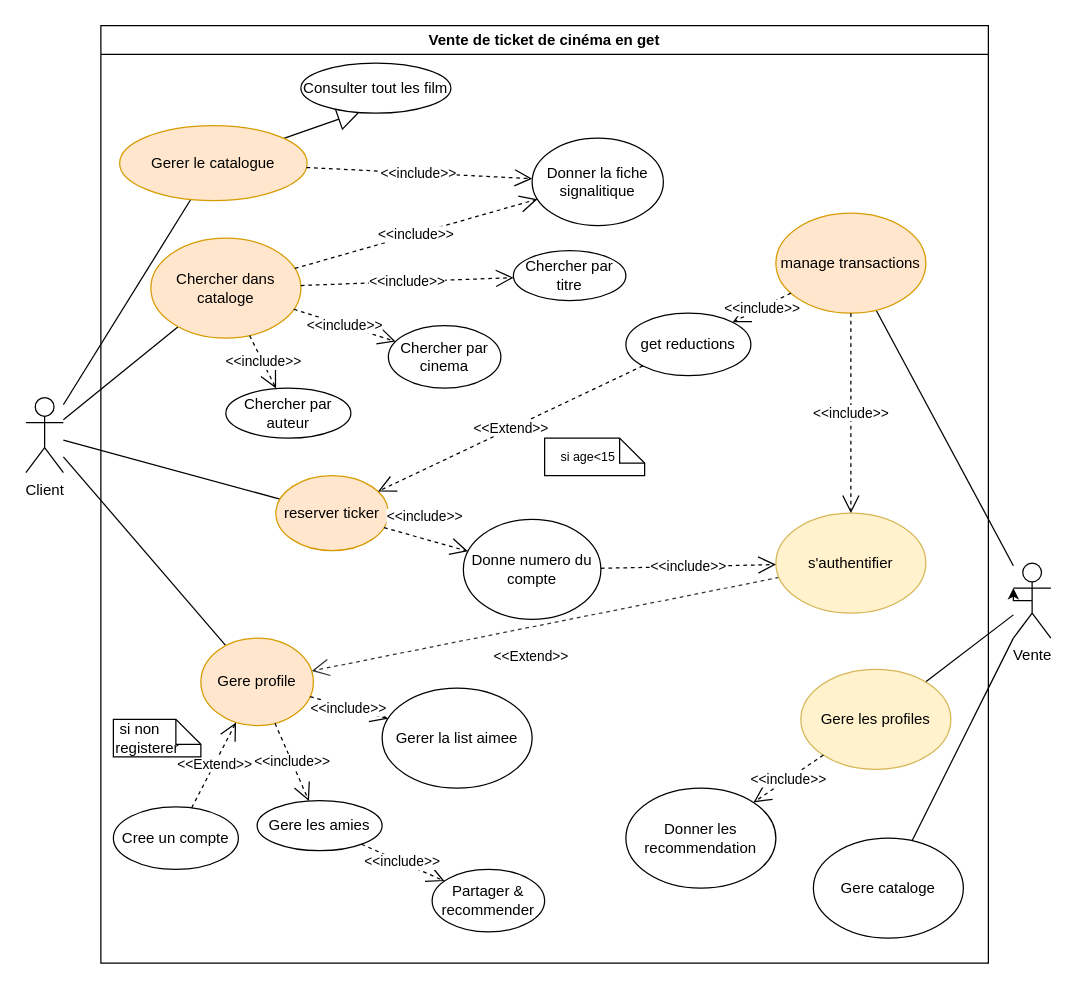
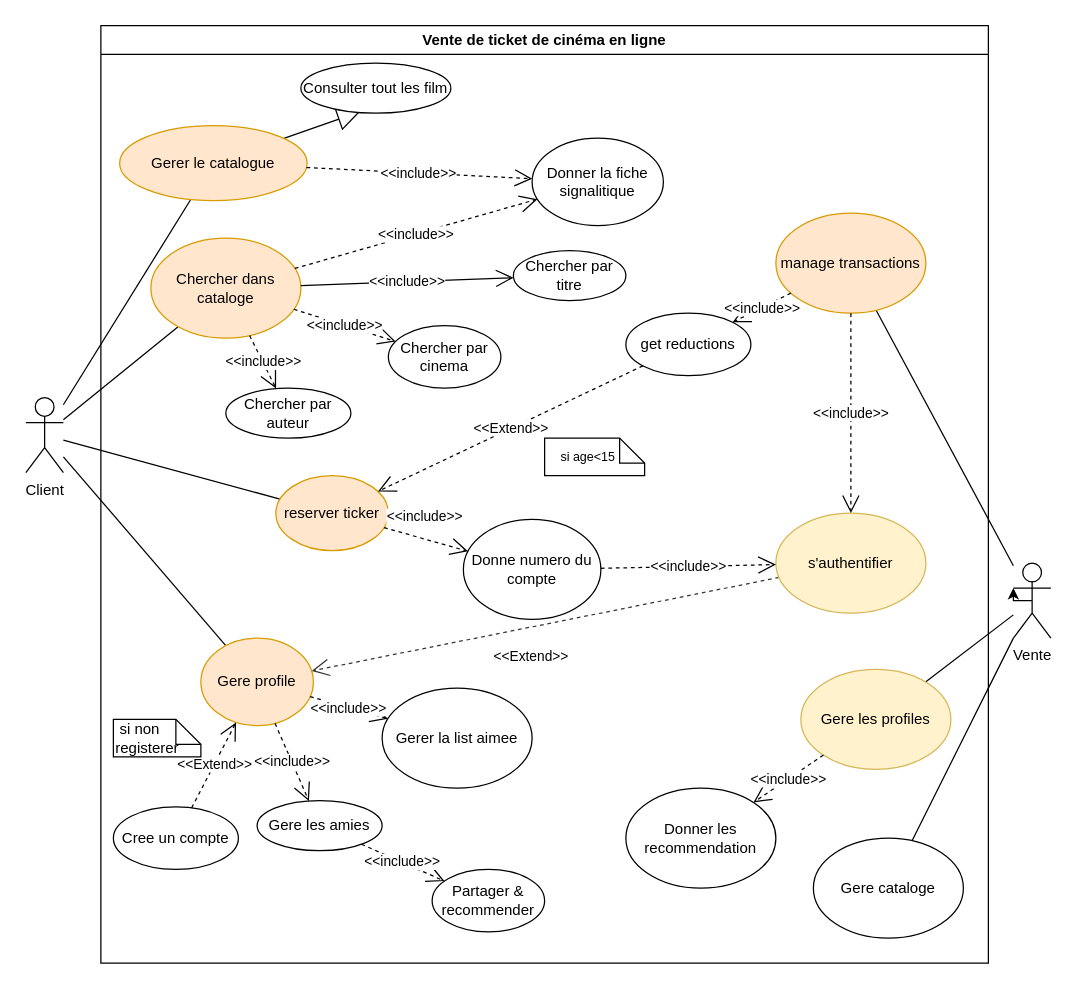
  <mxCell id="0" />
  <mxCell id="1" parent="0" />
  <mxCell id="2" value="Client" style="shape=umlActor;verticalLabelPosition=bottom;verticalAlign=top;html=1;outlineConnect=0;" parent="1" vertex="1"><mxGeometry x="20" y="317.5" width="30" height="60" as="geometry" /></mxCell>
  <mxCell id="3" value="Vente" style="shape=umlActor;verticalLabelPosition=bottom;verticalAlign=top;html=1;outlineConnect=0;" parent="1" vertex="1"><mxGeometry x="810" y="450" width="30" height="60" as="geometry" /></mxCell>
  <mxCell id="4" value="" style="endArrow=none;html=1;rounded=0;" parent="1" source="2" target="15" edge="1"><mxGeometry width="50" height="50" relative="1" as="geometry"><mxPoint x="460" y="220" as="sourcePoint" /><mxPoint x="510" y="170" as="targetPoint" /></mxGeometry></mxCell>
  <mxCell id="5" value="" style="endArrow=none;html=1;rounded=0;" parent="1" source="2" target="20" edge="1"><mxGeometry width="50" height="50" relative="1" as="geometry"><mxPoint x="90" y="210" as="sourcePoint" /><mxPoint x="140" y="160" as="targetPoint" /></mxGeometry></mxCell>
  <mxCell id="6" value="" style="endArrow=none;html=1;rounded=0;" parent="1" source="2" target="21" edge="1"><mxGeometry width="50" height="50" relative="1" as="geometry"><mxPoint x="130" y="290" as="sourcePoint" /><mxPoint x="180" y="240" as="targetPoint" /></mxGeometry></mxCell>
  <mxCell id="7" value="" style="endArrow=none;html=1;rounded=0;" parent="1" source="25" target="3" edge="1"><mxGeometry width="50" height="50" relative="1" as="geometry"><mxPoint x="720" y="440" as="sourcePoint" /><mxPoint x="770" y="390" as="targetPoint" /></mxGeometry></mxCell>
  <mxCell id="8" value="" style="endArrow=none;html=1;rounded=0;" parent="1" source="26" target="3" edge="1"><mxGeometry width="50" height="50" relative="1" as="geometry"><mxPoint x="739" y="383" as="sourcePoint" /><mxPoint x="830" y="372" as="targetPoint" /></mxGeometry></mxCell>
  <mxCell id="9" value="" style="endArrow=none;html=1;rounded=0;" parent="1" source="27" target="3" edge="1"><mxGeometry width="50" height="50" relative="1" as="geometry"><mxPoint x="685" y="483" as="sourcePoint" /><mxPoint x="840" y="382" as="targetPoint" /></mxGeometry></mxCell>
  <mxCell id="10" value="" style="endArrow=none;html=1;rounded=0;" parent="1" source="2" target="29" edge="1"><mxGeometry width="50" height="50" relative="1" as="geometry"><mxPoint x="360" y="530" as="sourcePoint" /><mxPoint x="410" y="480" as="targetPoint" /></mxGeometry></mxCell>
  <mxCell id="11" style="edgeStyle=orthogonalEdgeStyle;rounded=0;orthogonalLoop=1;jettySize=auto;html=1;exitX=0.5;exitY=0.5;exitDx=0;exitDy=0;exitPerimeter=0;entryX=0;entryY=0.333;entryDx=0;entryDy=0;entryPerimeter=0;" parent="1" source="3" target="3" edge="1"><mxGeometry relative="1" as="geometry" /></mxCell>
- <mxCell id="12" value="Vente de ticket de cinéma en get" style="swimlane;whiteSpace=wrap;html=1;" parent="1" vertex="1"><mxGeometry x="80" y="20" width="710" height="750" as="geometry" /></mxCell>
+ <mxCell id="12" value="Vente de ticket de cinéma en ligne" style="swimlane;whiteSpace=wrap;html=1;" parent="1" vertex="1"><mxGeometry x="80" y="20" width="710" height="750" as="geometry" /></mxCell>
  <mxCell id="13" value="" style="endArrow=block;endSize=16;endFill=0;html=1;rounded=0;entryX=0.396;entryY=0.969;entryDx=0;entryDy=0;entryPerimeter=0;" parent="12" source="20" target="22" edge="1"><mxGeometry width="160" relative="1" as="geometry"><mxPoint x="160" y="150" as="sourcePoint" /><mxPoint x="290" y="150" as="targetPoint" /></mxGeometry></mxCell>
  <mxCell id="14" value="&amp;lt;&amp;lt;Extend&amp;gt;&amp;gt;" style="endArrow=open;endSize=12;dashed=1;html=1;rounded=0;shadow=0;flowAnimation=0;opacity=80;" edge="1" parent="12" source="45" target="15"><mxGeometry x="0.087" y="23" width="160" relative="1" as="geometry"><mxPoint x="89" y="605" as="sourcePoint" /><mxPoint x="310" y="590" as="targetPoint" /><mxPoint as="offset" /></mxGeometry></mxCell>
  <mxCell id="15" value="Gere profile" style="ellipse;whiteSpace=wrap;html=1;fillColor=#ffe6cc;strokeColor=#d79b00;" parent="12" vertex="1"><mxGeometry x="80" y="490" width="90" height="70" as="geometry" /></mxCell>
  <mxCell id="16" value="Cree un compte" style="ellipse;whiteSpace=wrap;html=1;" parent="12" vertex="1"><mxGeometry x="10" y="625" width="100" height="50" as="geometry" /></mxCell>
  <mxCell id="17" value="Chercher par cinema" style="ellipse;whiteSpace=wrap;html=1;" parent="12" vertex="1"><mxGeometry x="230" y="240" width="90" height="50" as="geometry" /></mxCell>
  <mxCell id="18" value="Chercher par auteur" style="ellipse;whiteSpace=wrap;html=1;" parent="12" vertex="1"><mxGeometry x="100" y="290" width="100" height="40" as="geometry" /></mxCell>
  <mxCell id="19" value="Chercher par titre" style="ellipse;whiteSpace=wrap;html=1;" parent="12" vertex="1"><mxGeometry x="330" y="180" width="90" height="40" as="geometry" /></mxCell>
  <mxCell id="20" value="Gerer le catalogue" style="ellipse;whiteSpace=wrap;html=1;fillColor=#ffe6cc;strokeColor=#d79b00;" parent="12" vertex="1"><mxGeometry x="15" y="80" width="150" height="60" as="geometry" /></mxCell>
  <mxCell id="21" value="Chercher dans cataloge" style="ellipse;whiteSpace=wrap;html=1;fillColor=#ffe6cc;strokeColor=#d79b00;" parent="12" vertex="1"><mxGeometry x="40" y="170" width="120" height="80" as="geometry" /></mxCell>
  <mxCell id="22" value="Consulter tout les film" style="ellipse;whiteSpace=wrap;html=1;" parent="12" vertex="1"><mxGeometry x="160" y="30" width="120" height="40" as="geometry" /></mxCell>
  <mxCell id="23" value="Donner la fiche signalitique" style="ellipse;whiteSpace=wrap;html=1;" parent="12" vertex="1"><mxGeometry x="345" y="90" width="105" height="70" as="geometry" /></mxCell>
  <mxCell id="24" value="Gerer la list aimee" style="ellipse;whiteSpace=wrap;html=1;" parent="12" vertex="1"><mxGeometry x="225" y="530" width="120" height="80" as="geometry" /></mxCell>
  <mxCell id="25" value="Gere cataloge" style="ellipse;whiteSpace=wrap;html=1;" parent="12" vertex="1"><mxGeometry x="570" y="650" width="120" height="80" as="geometry" /></mxCell>
  <mxCell id="26" value="Gere les profiles" style="ellipse;whiteSpace=wrap;html=1;fillColor=#fff2cc;strokeColor=#d6b656;" parent="12" vertex="1"><mxGeometry x="560" y="515" width="120" height="80" as="geometry" /></mxCell>
  <mxCell id="27" value="manage transactions" style="ellipse;whiteSpace=wrap;html=1;fillColor=#ffe6cc;strokeColor=#d79b00;" parent="12" vertex="1"><mxGeometry x="540" y="150" width="120" height="80" as="geometry" /></mxCell>
  <mxCell id="28" value="Donner les recommendation" style="ellipse;whiteSpace=wrap;html=1;" parent="12" vertex="1"><mxGeometry x="420" y="610" width="120" height="80" as="geometry" /></mxCell>
  <mxCell id="29" value="reserver ticker " style="ellipse;whiteSpace=wrap;html=1;fillColor=#ffe6cc;strokeColor=#d79b00;" parent="12" vertex="1"><mxGeometry x="140" y="360" width="90" height="60" as="geometry" /></mxCell>
  <mxCell id="30" value="get reductions" style="ellipse;whiteSpace=wrap;html=1;" parent="12" vertex="1"><mxGeometry x="420" y="230" width="100" height="50" as="geometry" /></mxCell>
  <mxCell id="31" value="Partager &amp;amp; recommender" style="ellipse;whiteSpace=wrap;html=1;" parent="12" vertex="1"><mxGeometry x="265" y="675" width="90" height="50" as="geometry" /></mxCell>
- <mxCell id="32" value="&amp;lt;&amp;lt;include&amp;gt;&amp;gt;" style="endArrow=open;endSize=12;dashed=1;html=1;rounded=0;" parent="12" source="21" target="19" edge="1"><mxGeometry width="160" relative="1" as="geometry"><mxPoint x="170" y="240" as="sourcePoint" /><mxPoint x="330" y="240" as="targetPoint" /></mxGeometry></mxCell>
+ <mxCell id="32" value="&amp;lt;&amp;lt;include&amp;gt;&amp;gt;" style="endArrow=open;endSize=12;dashed=0;html=1;rounded=0;" parent="12" source="21" target="19" edge="1"><mxGeometry width="160" relative="1" as="geometry"><mxPoint x="170" y="240" as="sourcePoint" /><mxPoint x="330" y="240" as="targetPoint" /></mxGeometry></mxCell>
  <mxCell id="33" value="&amp;lt;&amp;lt;include&amp;gt;&amp;gt;" style="endArrow=open;endSize=12;dashed=1;html=1;rounded=0;" parent="12" source="21" target="17" edge="1"><mxGeometry width="160" relative="1" as="geometry"><mxPoint x="140" y="300" as="sourcePoint" /><mxPoint x="230" y="304" as="targetPoint" /></mxGeometry></mxCell>
  <mxCell id="34" value="&amp;lt;&amp;lt;include&amp;gt;&amp;gt;" style="endArrow=open;endSize=12;dashed=1;html=1;rounded=0;" parent="12" source="21" target="18" edge="1"><mxGeometry width="160" relative="1" as="geometry"><mxPoint x="90" y="320" as="sourcePoint" /><mxPoint x="180" y="324" as="targetPoint" /></mxGeometry></mxCell>
  <mxCell id="35" value="&amp;lt;&amp;lt;Extend&amp;gt;&amp;gt;" style="endArrow=open;endSize=12;dashed=1;html=1;rounded=0;" parent="12" source="16" target="15" edge="1"><mxGeometry width="160" relative="1" as="geometry"><mxPoint x="140" y="430" as="sourcePoint" /><mxPoint x="158.5" y="390" as="targetPoint" /></mxGeometry></mxCell>
  <mxCell id="36" value="&amp;lt;&amp;lt;include&amp;gt;&amp;gt;" style="endArrow=open;endSize=12;dashed=1;html=1;rounded=0;" parent="12" source="49" target="31" edge="1"><mxGeometry width="160" relative="1" as="geometry"><mxPoint x="-4" y="393" as="sourcePoint" /><mxPoint x="70" y="467" as="targetPoint" /></mxGeometry></mxCell>
  <mxCell id="37" value="&amp;lt;&amp;lt;include&amp;gt;&amp;gt;" style="endArrow=open;endSize=12;dashed=1;html=1;rounded=0;" parent="12" source="15" target="24" edge="1"><mxGeometry width="160" relative="1" as="geometry"><mxPoint x="130" y="410" as="sourcePoint" /><mxPoint x="204" y="484" as="targetPoint" /></mxGeometry></mxCell>
  <mxCell id="38" value="&amp;lt;&amp;lt;Extend&amp;gt;&amp;gt;" style="endArrow=open;endSize=12;dashed=1;html=1;rounded=0;" parent="12" source="30" target="29" edge="1"><mxGeometry width="160" relative="1" as="geometry"><mxPoint x="210" y="631" as="sourcePoint" /><mxPoint x="189" y="550" as="targetPoint" /></mxGeometry></mxCell>
  <mxCell id="39" value="&amp;lt;&amp;lt;include&amp;gt;&amp;gt;" style="endArrow=open;endSize=12;dashed=1;html=1;rounded=0;" parent="12" source="26" target="28" edge="1"><mxGeometry width="160" relative="1" as="geometry"><mxPoint x="420" y="510" as="sourcePoint" /><mxPoint x="506" y="579" as="targetPoint" /></mxGeometry></mxCell>
  <mxCell id="40" value="&amp;lt;&amp;lt;include&amp;gt;&amp;gt;" style="endArrow=open;endSize=12;dashed=1;html=1;rounded=0;" parent="12" source="27" target="30" edge="1"><mxGeometry width="160" relative="1" as="geometry"><mxPoint x="630" y="620" as="sourcePoint" /><mxPoint x="451" y="650" as="targetPoint" /></mxGeometry></mxCell>
  <mxCell id="41" value="&amp;lt;&amp;lt;include&amp;gt;&amp;gt;" style="endArrow=open;endSize=12;dashed=1;html=1;rounded=0;" parent="12" source="21" target="23" edge="1"><mxGeometry width="160" relative="1" as="geometry"><mxPoint x="140" y="220" as="sourcePoint" /><mxPoint x="230" y="224" as="targetPoint" /></mxGeometry></mxCell>
  <mxCell id="42" value="&amp;lt;&amp;lt;include&amp;gt;&amp;gt;" style="endArrow=open;endSize=12;dashed=1;html=1;rounded=0;" parent="12" source="20" target="23" edge="1"><mxGeometry width="160" relative="1" as="geometry"><mxPoint x="159" y="154" as="sourcePoint" /><mxPoint x="300" y="90" as="targetPoint" /></mxGeometry></mxCell>
  <mxCell id="43" value="Donne numero du compte" style="ellipse;whiteSpace=wrap;html=1;" parent="12" vertex="1"><mxGeometry x="290" y="395" width="110" height="80" as="geometry" /></mxCell>
  <mxCell id="44" value="&amp;lt;&amp;lt;include&amp;gt;&amp;gt;" style="endArrow=open;endSize=12;dashed=1;html=1;rounded=0;" parent="12" source="29" target="43" edge="1"><mxGeometry x="-0.156" y="16" width="160" relative="1" as="geometry"><mxPoint x="541" y="317" as="sourcePoint" /><mxPoint x="610" y="358" as="targetPoint" /><mxPoint y="-1" as="offset" /></mxGeometry></mxCell>
  <mxCell id="45" value="s'authentifier" style="ellipse;whiteSpace=wrap;html=1;fillColor=#fff2cc;strokeColor=#d6b656;" parent="12" vertex="1"><mxGeometry x="540" y="390" width="120" height="80" as="geometry" /></mxCell>
  <mxCell id="46" value="&amp;lt;&amp;lt;include&amp;gt;&amp;gt;" style="endArrow=open;endSize=12;dashed=1;html=1;rounded=0;" parent="12" source="27" target="45" edge="1"><mxGeometry width="160" relative="1" as="geometry"><mxPoint x="571" y="239" as="sourcePoint" /><mxPoint x="508" y="248" as="targetPoint" /></mxGeometry></mxCell>
  <mxCell id="47" value="&amp;lt;&amp;lt;include&amp;gt;&amp;gt;" style="endArrow=open;endSize=12;dashed=1;html=1;rounded=0;" parent="12" source="43" target="45" edge="1"><mxGeometry width="160" relative="1" as="geometry"><mxPoint x="591" y="259" as="sourcePoint" /><mxPoint x="528" y="268" as="targetPoint" /></mxGeometry></mxCell>
  <mxCell id="48" value="&lt;div style=&quot;font-size: 11px;&quot; align=&quot;left&quot;&gt;&lt;font style=&quot;font-size: 10px;&quot;&gt;&amp;nbsp;&amp;nbsp;&amp;nbsp; si age&amp;lt;15&lt;/font&gt;&lt;/div&gt;" style="shape=note;size=20;whiteSpace=wrap;html=1;align=left;" vertex="1" parent="12"><mxGeometry x="355" y="330" width="80" height="30" as="geometry" /></mxCell>
  <mxCell id="49" value="Gere les amies" style="ellipse;whiteSpace=wrap;html=1;align=center;" vertex="1" parent="12"><mxGeometry x="125" y="620" width="100" height="40" as="geometry" /></mxCell>
  <mxCell id="50" value="&amp;lt;&amp;lt;include&amp;gt;&amp;gt;" style="endArrow=open;endSize=12;dashed=1;html=1;rounded=0;" edge="1" parent="12" source="15" target="49"><mxGeometry width="160" relative="1" as="geometry"><mxPoint x="110" y="593" as="sourcePoint" /><mxPoint x="198" y="675" as="targetPoint" /></mxGeometry></mxCell>
  <mxCell id="51" value="&amp;nbsp;si non registerer " style="shape=note;size=20;whiteSpace=wrap;html=1;align=left;" vertex="1" parent="12"><mxGeometry x="10" y="555" width="70" height="30" as="geometry" /></mxCell>
